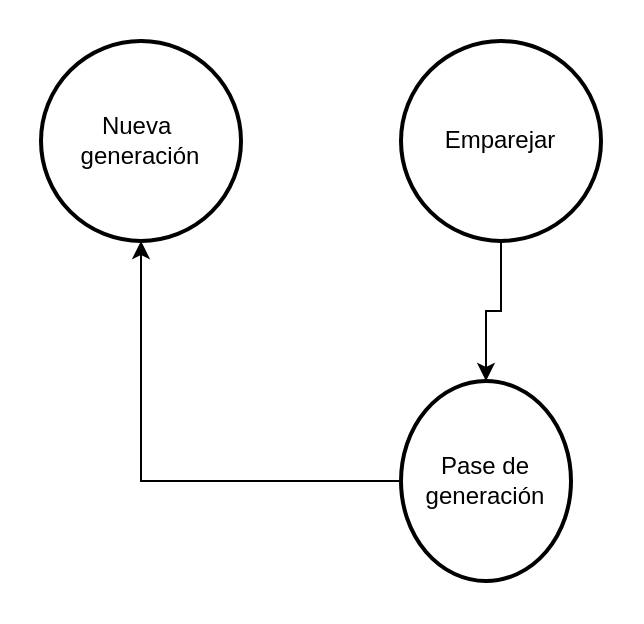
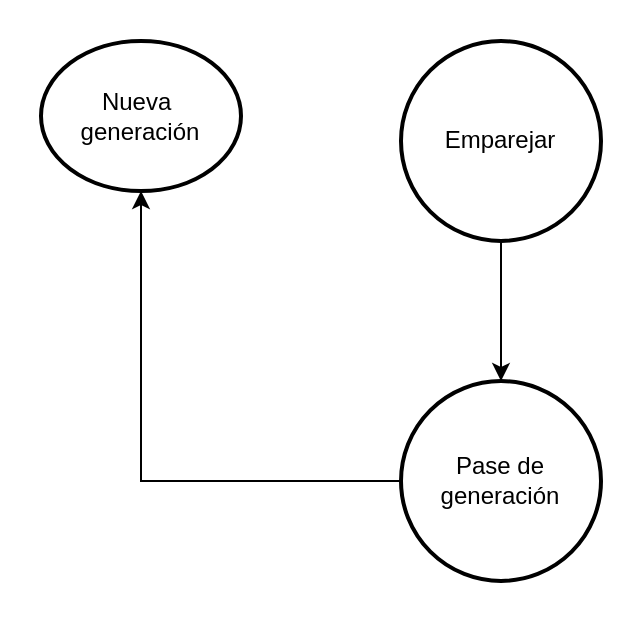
  <mxCell id="0" />
  <mxCell id="1" parent="0" />
- <mxCell id="2" value="Nueva&amp;nbsp;&lt;div&gt;generación&lt;/div&gt;" style="strokeWidth=2;html=1;shape=mxgraph.flowchart.start_2;whiteSpace=wrap;" vertex="1" parent="1"><mxGeometry x="20" y="20" width="100" height="100" as="geometry" /></mxCell>
+ <mxCell id="2" value="Nueva&amp;nbsp;&lt;div&gt;generación&lt;/div&gt;" style="strokeWidth=2;html=1;shape=mxgraph.flowchart.start_2;whiteSpace=wrap;" vertex="1" parent="1"><mxGeometry x="20" y="20" width="100" height="75" as="geometry" /></mxCell>
  <mxCell id="3" value="Emparejar" style="strokeWidth=2;html=1;shape=mxgraph.flowchart.start_2;whiteSpace=wrap;" vertex="1" parent="1"><mxGeometry x="200" y="20" width="100" height="100" as="geometry" /></mxCell>
  <mxCell id="4" style="edgeStyle=orthogonalEdgeStyle;rounded=0;orthogonalLoop=1;jettySize=auto;html=1;" edge="1" parent="1" source="5" target="2"><mxGeometry relative="1" as="geometry" /></mxCell>
- <mxCell id="5" value="Pase de generación" style="strokeWidth=2;html=1;shape=mxgraph.flowchart.start_2;whiteSpace=wrap;" vertex="1" parent="1"><mxGeometry x="200" y="190" width="85" height="100" as="geometry" /></mxCell>
+ <mxCell id="5" value="Pase de generación" style="strokeWidth=2;html=1;shape=mxgraph.flowchart.start_2;whiteSpace=wrap;" vertex="1" parent="1"><mxGeometry x="200" y="190" width="100" height="100" as="geometry" /></mxCell>
  <mxCell id="6" style="edgeStyle=orthogonalEdgeStyle;rounded=0;orthogonalLoop=1;jettySize=auto;html=1;entryX=0.5;entryY=0;entryDx=0;entryDy=0;entryPerimeter=0;" edge="1" parent="1" source="3" target="5"><mxGeometry relative="1" as="geometry" /></mxCell>
